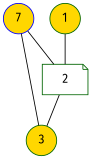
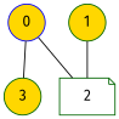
  graph {
    fontname="Fira Sans"
    node [color=darkgreen fillcolor=gold fontname="Fira Sans" shape=circle style=filled]
    edge [fontname="Fira Sans"]
    3
-   0 [color=blue label=7]
+   0 [color=blue]
    2 [fillcolor=white shape=note]
    1
    0 -- 3
    0 -- 2
-   2 -- 3
    1 -- 2
  }
